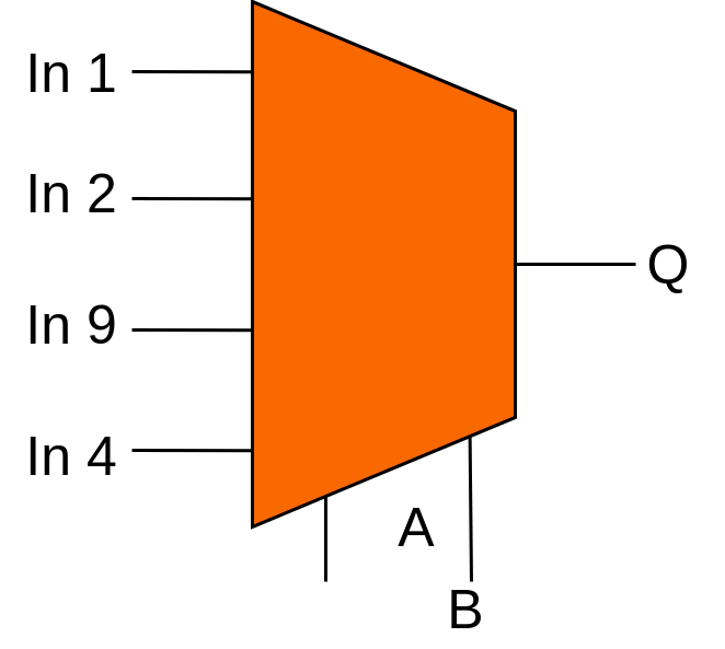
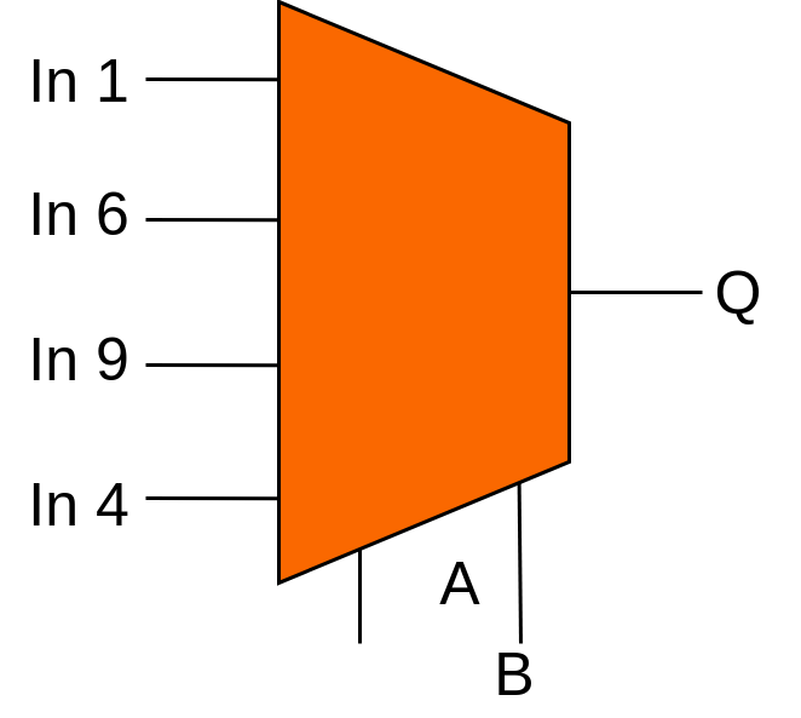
  <mxCell id="0" />
  <mxCell id="1" parent="0" />
  <mxCell id="2" style="edgeStyle=orthogonalEdgeStyle;rounded=0;jumpStyle=arc;jumpSize=25;orthogonalLoop=1;jettySize=auto;html=1;exitX=0.5;exitY=0;exitDx=0;exitDy=0;fontSize=50;endArrow=none;endFill=0;strokeWidth=3;" edge="1" parent="1" source="3"><mxGeometry relative="1" as="geometry"><mxPoint x="580" y="210" as="targetPoint" /></mxGeometry></mxCell>
  <mxCell id="3" value="" style="shape=trapezoid;perimeter=trapezoidPerimeter;whiteSpace=wrap;html=1;fixedSize=1;fontSize=50;strokeWidth=3;fillColor=#fa6800;aspect=fixed;rotation=90;size=100;strokeColor=#000000;fontColor=#000000;" vertex="1" parent="1"><mxGeometry x="110" y="90" width="480" height="240" as="geometry" /></mxCell>
  <mxCell id="4" value="" style="endArrow=none;html=1;rounded=0;fontSize=50;strokeWidth=3;jumpStyle=arc;jumpSize=25;entryX=0.134;entryY=1.006;entryDx=0;entryDy=0;entryPerimeter=0;" edge="1" parent="1" target="3"><mxGeometry width="50" height="50" relative="1" as="geometry"><mxPoint x="120" y="34" as="sourcePoint" /><mxPoint x="340" y="160" as="targetPoint" /></mxGeometry></mxCell>
  <mxCell id="5" value="" style="endArrow=none;html=1;rounded=0;fontSize=50;strokeWidth=3;jumpStyle=arc;jumpSize=25;entryX=0.134;entryY=1.006;entryDx=0;entryDy=0;entryPerimeter=0;" edge="1" parent="1"><mxGeometry width="50" height="50" relative="1" as="geometry"><mxPoint x="120" y="150" as="sourcePoint" /><mxPoint x="228.56" y="150.32" as="targetPoint" /></mxGeometry></mxCell>
  <mxCell id="6" value="" style="endArrow=none;html=1;rounded=0;fontSize=50;strokeWidth=3;jumpStyle=arc;jumpSize=25;entryX=0.134;entryY=1.006;entryDx=0;entryDy=0;entryPerimeter=0;" edge="1" parent="1"><mxGeometry width="50" height="50" relative="1" as="geometry"><mxPoint x="120" y="380" as="sourcePoint" /><mxPoint x="228.56" y="380.32" as="targetPoint" /></mxGeometry></mxCell>
  <mxCell id="7" value="" style="endArrow=none;html=1;rounded=0;fontSize=50;strokeWidth=3;jumpStyle=arc;jumpSize=25;entryX=0.134;entryY=1.006;entryDx=0;entryDy=0;entryPerimeter=0;" edge="1" parent="1"><mxGeometry width="50" height="50" relative="1" as="geometry"><mxPoint x="120" y="270" as="sourcePoint" /><mxPoint x="228.56" y="270.32" as="targetPoint" /></mxGeometry></mxCell>
  <mxCell id="8" value="" style="endArrow=none;html=1;rounded=0;fontSize=50;strokeWidth=3;jumpStyle=arc;jumpSize=25;entryX=1;entryY=0.75;entryDx=0;entryDy=0;" edge="1" parent="1" target="3"><mxGeometry width="50" height="50" relative="1" as="geometry"><mxPoint x="297" y="500" as="sourcePoint" /><mxPoint x="238.56" y="44.32" as="targetPoint" /></mxGeometry></mxCell>
  <mxCell id="9" value="" style="endArrow=none;html=1;rounded=0;fontSize=50;strokeWidth=3;jumpStyle=arc;jumpSize=25;entryX=1;entryY=0;entryDx=0;entryDy=0;" edge="1" parent="1" target="3"><mxGeometry width="50" height="50" relative="1" as="geometry"><mxPoint x="430" y="500" as="sourcePoint" /><mxPoint x="400" y="370" as="targetPoint" /></mxGeometry></mxCell>
  <mxCell id="10" value="&lt;font style=&quot;font-size: 50px;&quot;&gt;A&lt;/font&gt;" style="text;html=1;strokeColor=none;fillColor=none;align=center;verticalAlign=middle;whiteSpace=wrap;rounded=0;" vertex="1" parent="1"><mxGeometry x="350" y="435" width="60" height="30" as="geometry" /></mxCell>
  <mxCell id="11" value="&lt;font style=&quot;font-size: 50px;&quot;&gt;B&lt;/font&gt;" style="text;html=1;strokeColor=none;fillColor=none;align=center;verticalAlign=middle;whiteSpace=wrap;rounded=0;" vertex="1" parent="1"><mxGeometry x="395" y="510" width="60" height="30" as="geometry" /></mxCell>
  <mxCell id="12" value="&lt;font style=&quot;font-size: 50px;&quot;&gt;In 1&lt;/font&gt;" style="text;html=1;strokeColor=none;fillColor=none;align=center;verticalAlign=middle;whiteSpace=wrap;rounded=0;" vertex="1" parent="1"><mxGeometry x="20" y="20" width="90" height="30" as="geometry" /></mxCell>
- <mxCell id="13" value="&lt;font style=&quot;font-size: 50px;&quot;&gt;In 2&lt;/font&gt;" style="text;html=1;strokeColor=none;fillColor=none;align=center;verticalAlign=middle;whiteSpace=wrap;rounded=0;" vertex="1" parent="1"><mxGeometry x="20" y="130" width="90" height="30" as="geometry" /></mxCell>
+ <mxCell id="13" value="&lt;font style=&quot;font-size: 50px;&quot;&gt;In 6&lt;/font&gt;" style="text;html=1;strokeColor=none;fillColor=none;align=center;verticalAlign=middle;whiteSpace=wrap;rounded=0;" vertex="1" parent="1"><mxGeometry x="20" y="130" width="90" height="30" as="geometry" /></mxCell>
  <mxCell id="14" value="&lt;font style=&quot;font-size: 50px;&quot;&gt;In 9&lt;/font&gt;" style="text;html=1;strokeColor=none;fillColor=none;align=center;verticalAlign=middle;whiteSpace=wrap;rounded=0;" vertex="1" parent="1"><mxGeometry x="20" y="250" width="90" height="30" as="geometry" /></mxCell>
  <mxCell id="15" value="&lt;font style=&quot;font-size: 50px;&quot;&gt;In 4&lt;/font&gt;" style="text;html=1;strokeColor=none;fillColor=none;align=center;verticalAlign=middle;whiteSpace=wrap;rounded=0;" vertex="1" parent="1"><mxGeometry x="20" y="370" width="90" height="30" as="geometry" /></mxCell>
  <mxCell id="16" value="&lt;font style=&quot;font-size: 50px;&quot;&gt;Q&lt;/font&gt;" style="text;html=1;strokeColor=none;fillColor=none;align=center;verticalAlign=middle;whiteSpace=wrap;rounded=0;" vertex="1" parent="1"><mxGeometry x="580" y="195" width="60" height="30" as="geometry" /></mxCell>
